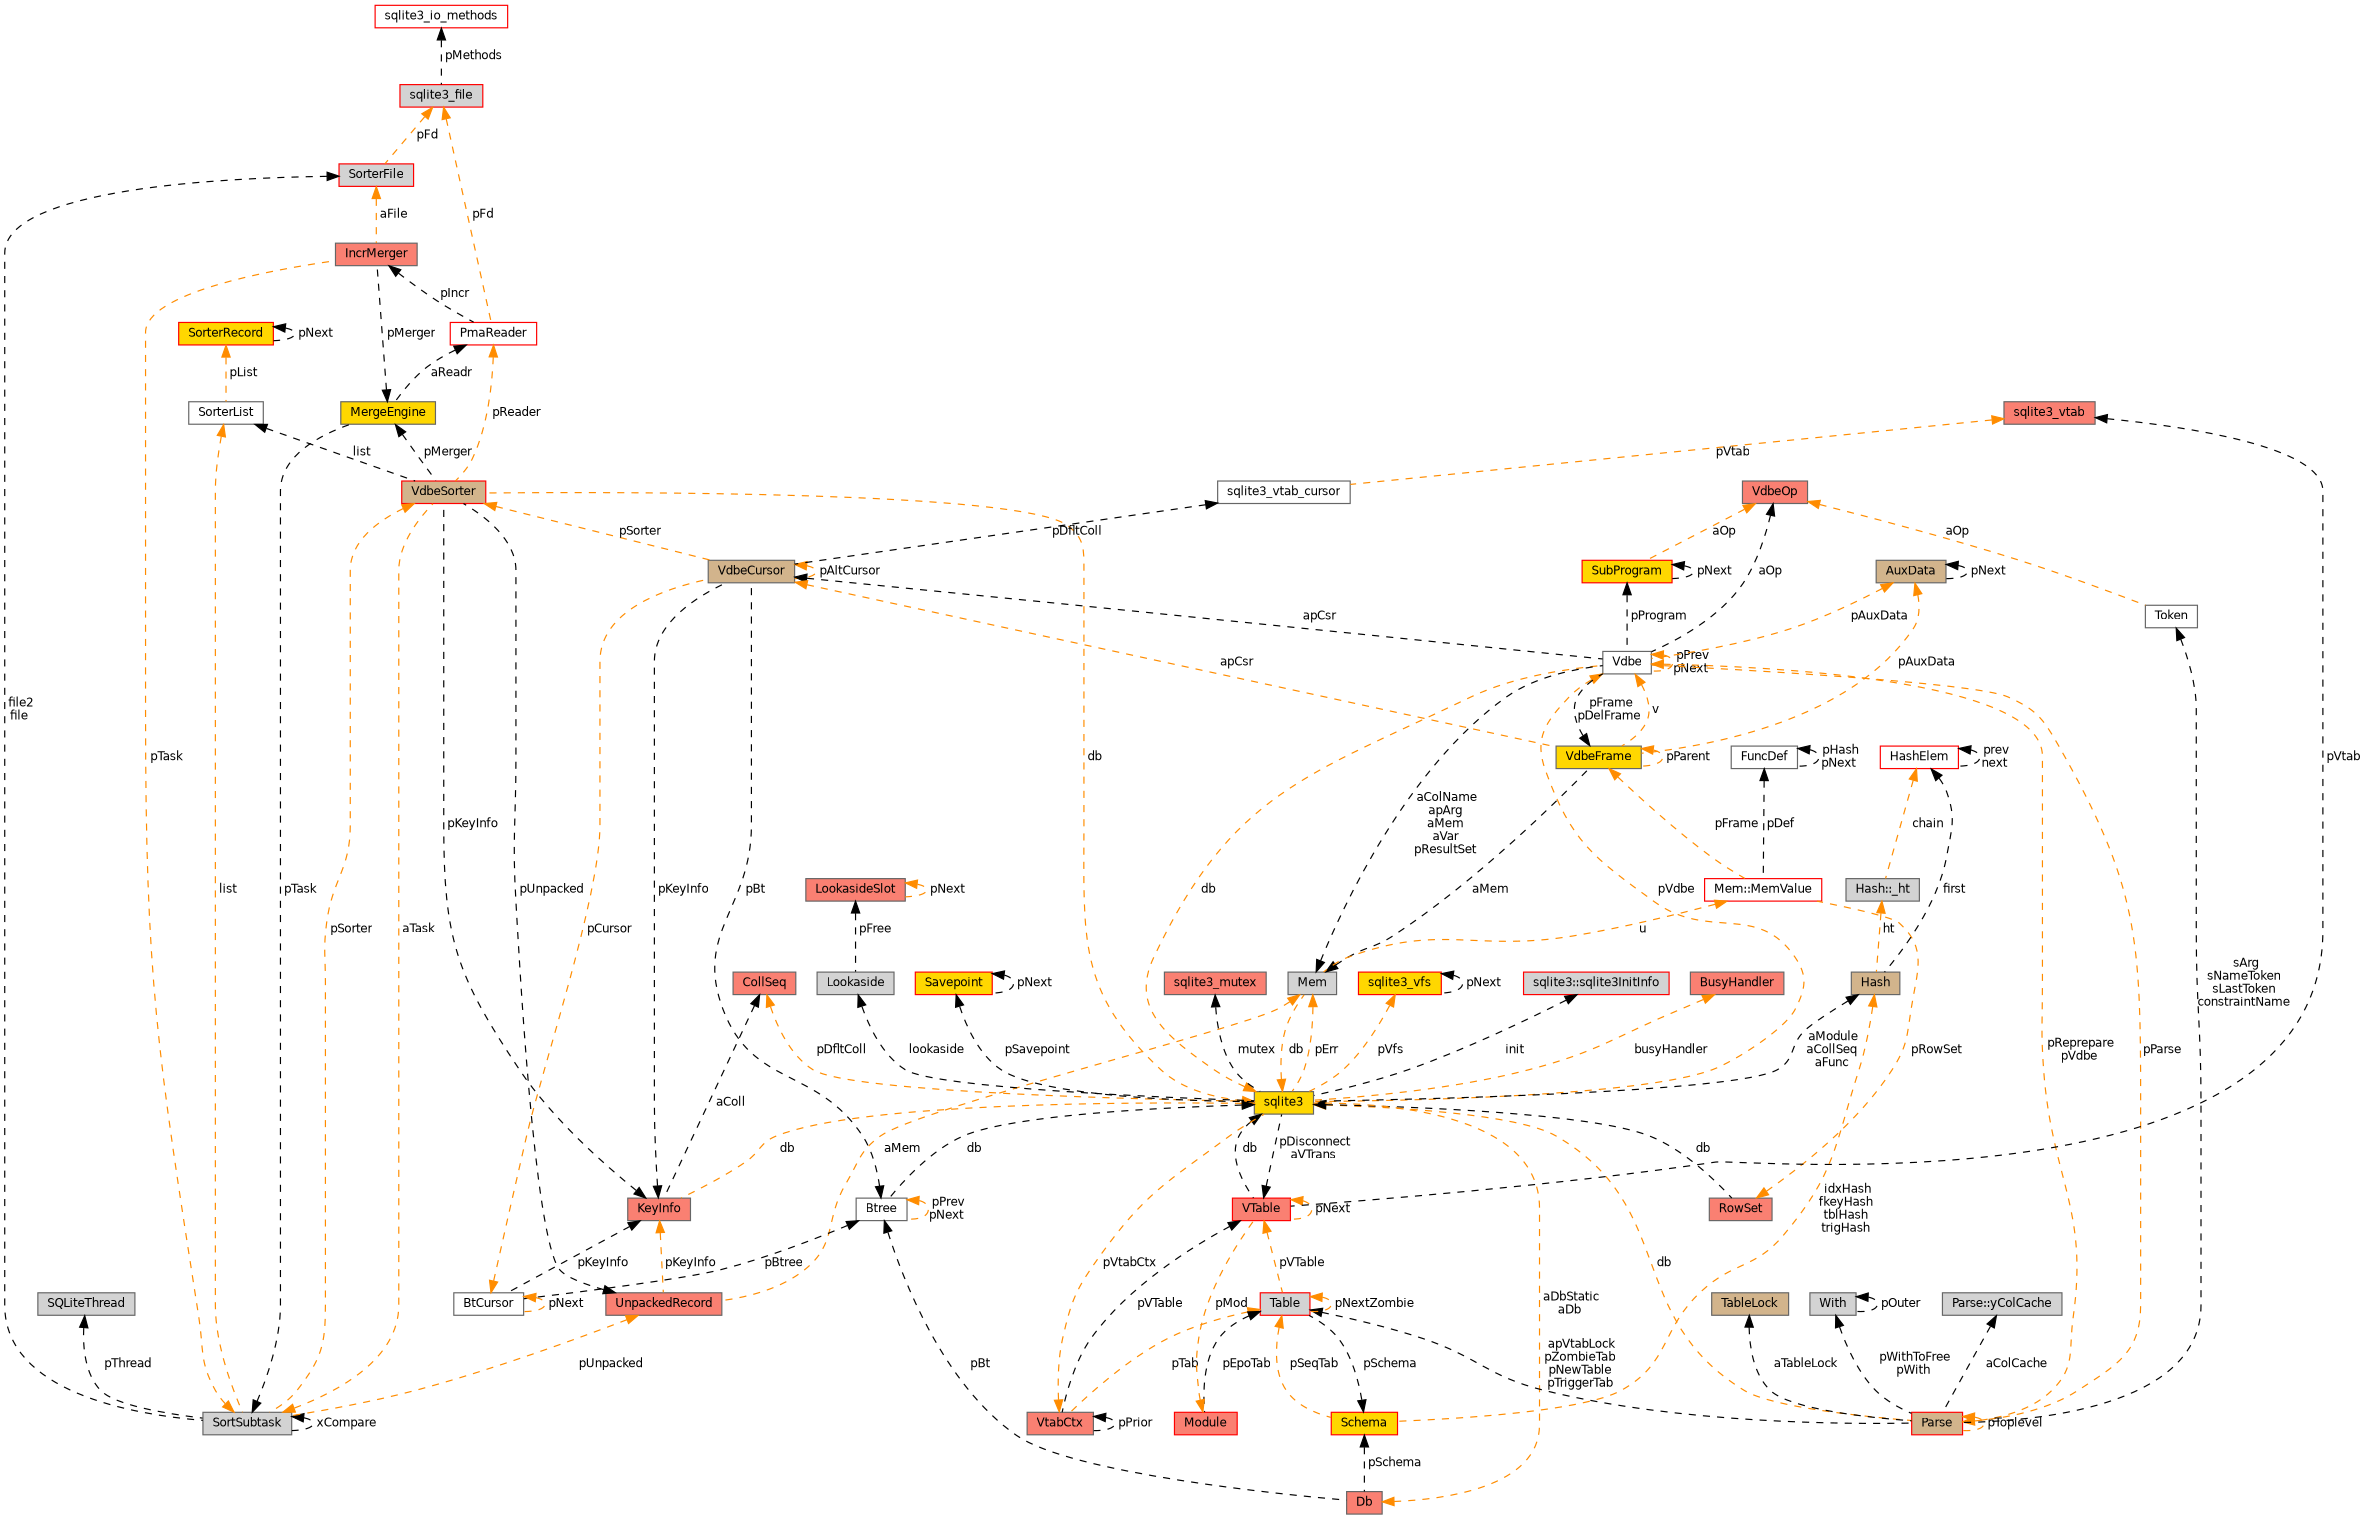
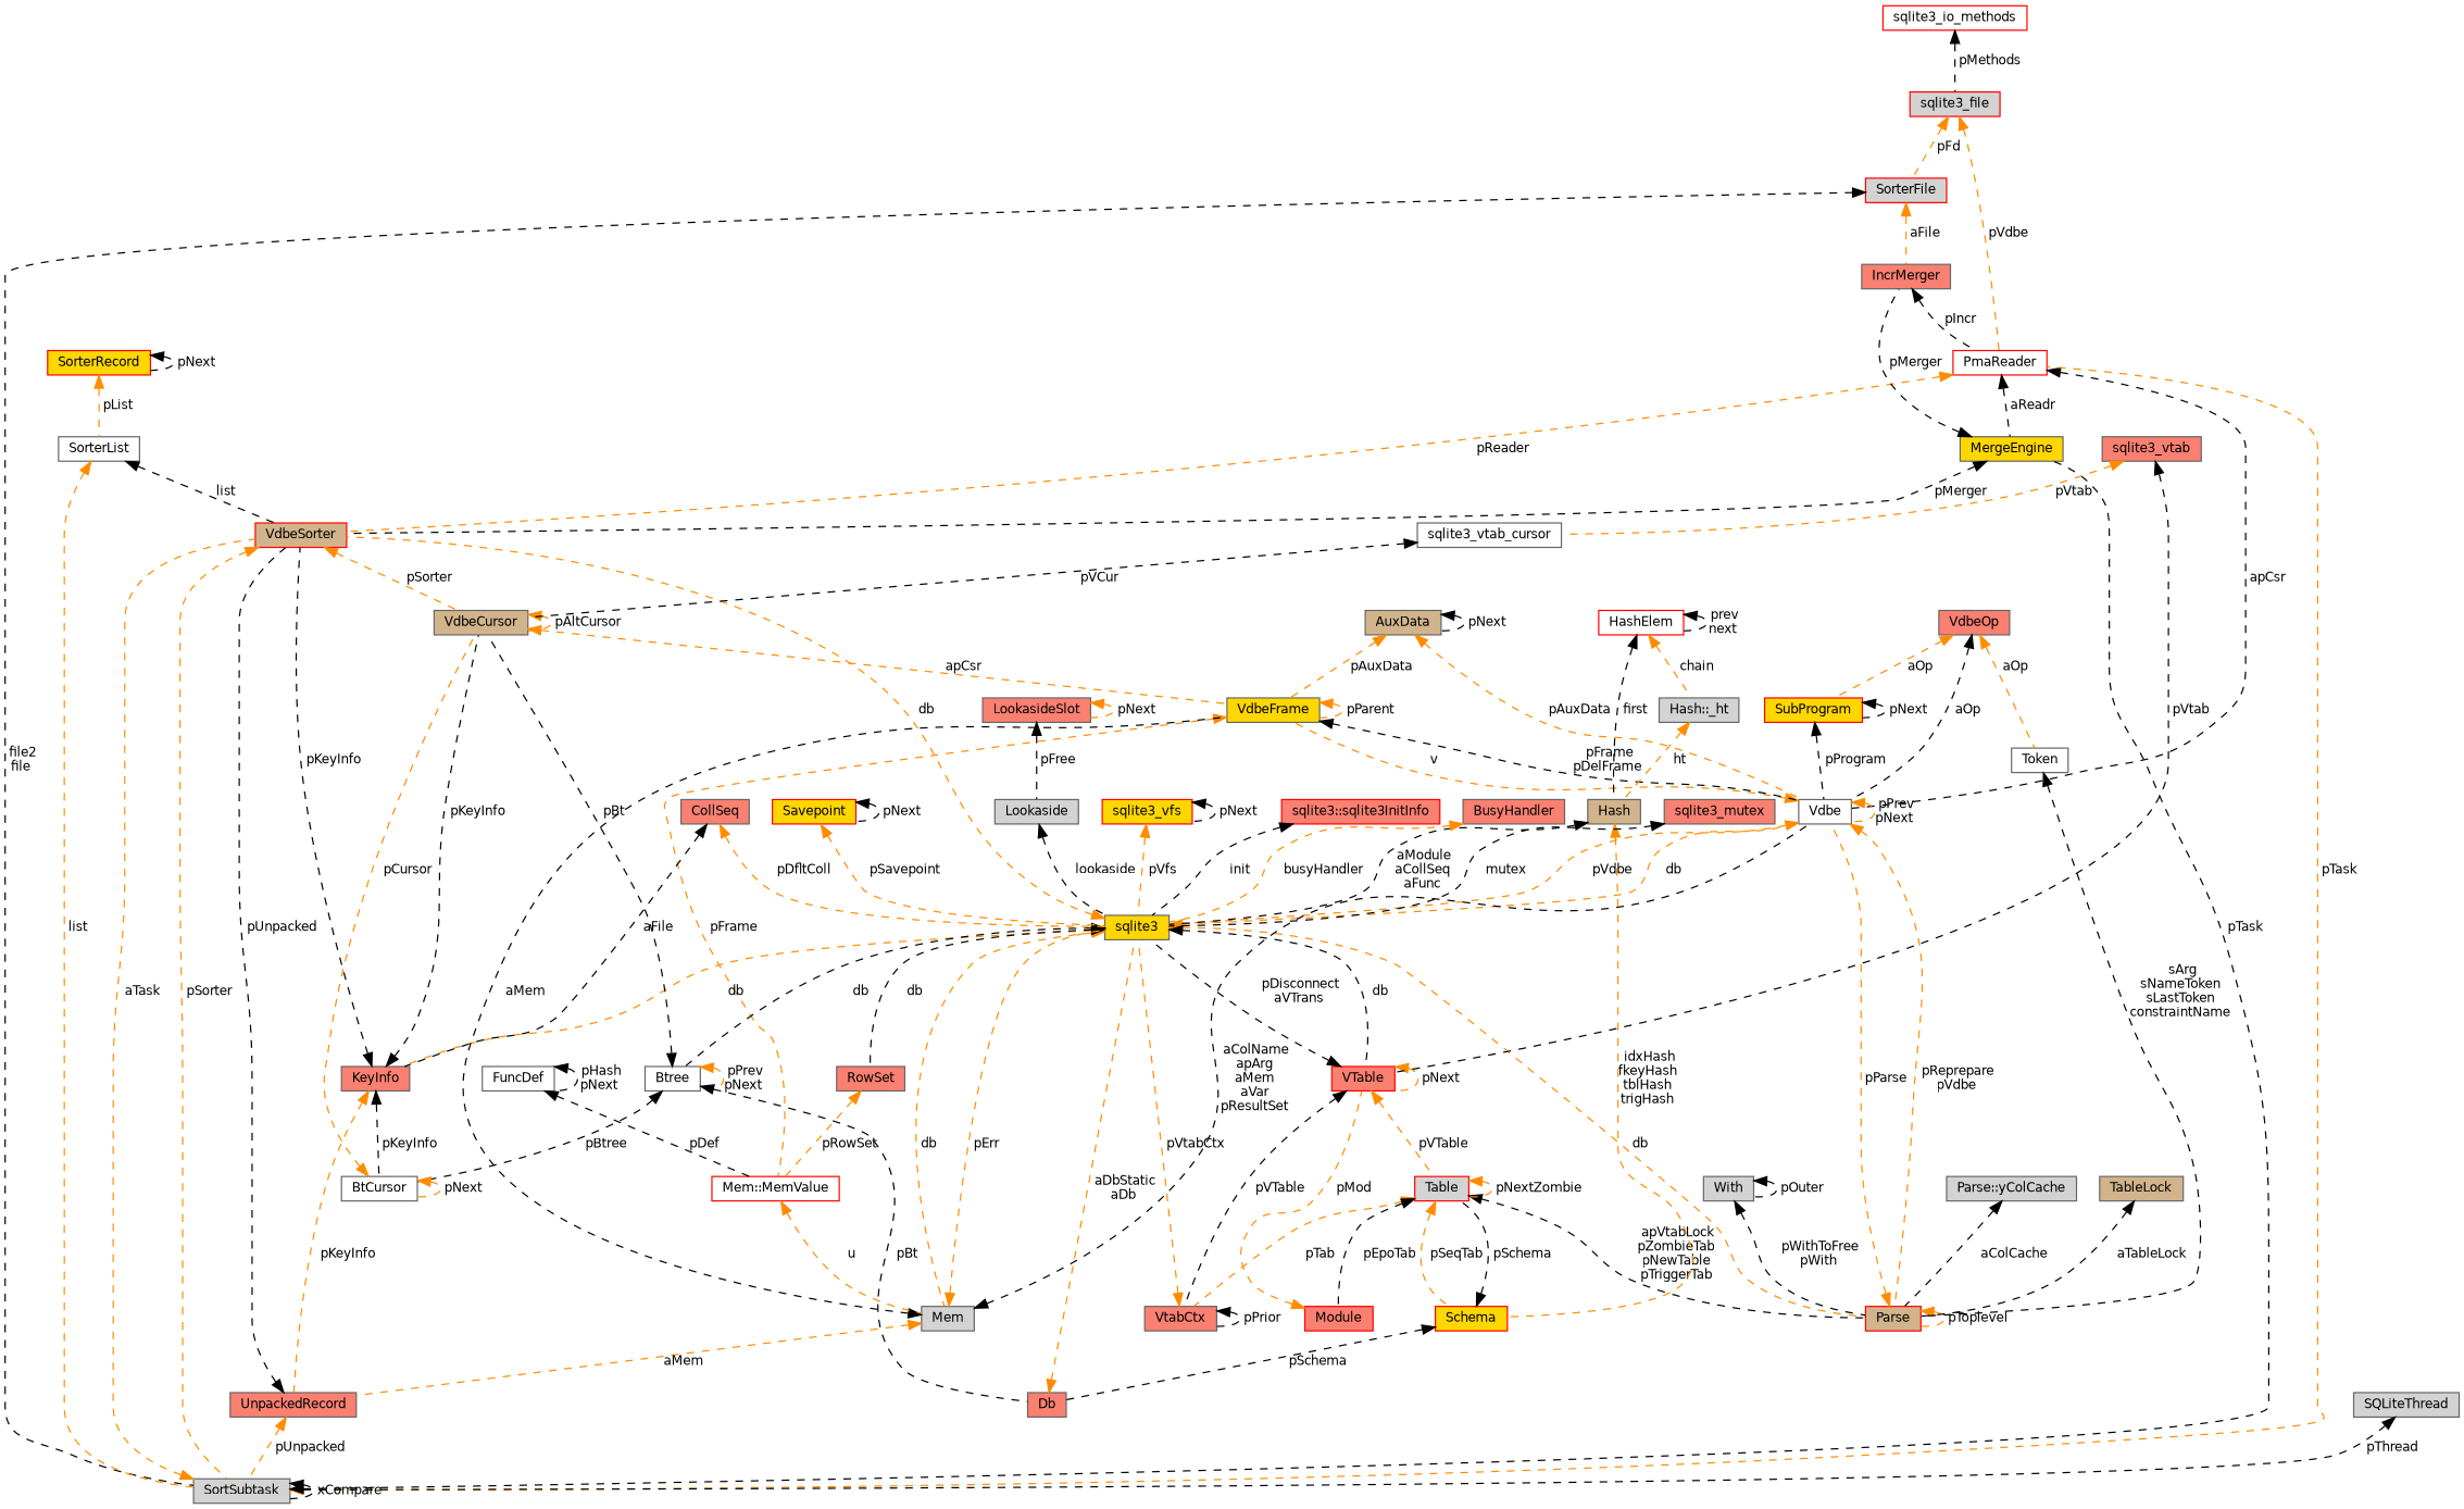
  digraph {
    node [color=gray40 fillcolor=salmon fontname=Helvetica fontsize=10 shape=record style=filled]
    edge [color=black dir=back fontname=Helvetica fontsize=10 labelfontname=Helvetica labelfontsize=10 style=dashed]
    n1 [fontcolor=black height=0.2 label=IncrMerger width=0.4]
    n2 [color=red fillcolor=white height=0.2 label=PmaReader width=0.4]
    n3 [fillcolor=gold height=0.2 label=MergeEngine width=0.4]
    n4 [color=red fillcolor=tan height=0.2 label=VdbeSorter width=0.4]
    n5 [fillcolor=lightgrey height=0.2 label=SortSubtask width=0.4]
    n6 [fillcolor=tan height=0.2 label=VdbeCursor width=0.4]
    n7 [color=red fillcolor=lightgrey height=0.2 label=sqlite3_file width=0.4]
    n8 [color=red fillcolor=lightgrey height=0.2 label=SorterFile width=0.4]
    n9 [color=red fillcolor=white height=0.2 label=sqlite3_io_methods width=0.4]
    n10 [fillcolor=white height=0.2 label=SorterList width=0.4]
    n11 [color=red fillcolor=gold height=0.2 label=SorterRecord width=0.4]
    n12 [fillcolor=white height=0.2 label=Vdbe width=0.4]
    n13 [fillcolor=gold height=0.2 label=VdbeFrame width=0.4]
    n14 [fillcolor=gold height=0.2 label=sqlite3 width=0.4]
    n15 [fillcolor=lightgrey height=0.2 label=Mem width=0.4]
    n16 [height=0.2 label=KeyInfo width=0.4]
    n17 [fillcolor=white height=0.2 label=Btree width=0.4]
    n18 [color=red fillcolor=tan height=0.2 label=Parse width=0.4]
    n19 [color=red height=0.2 label=VTable width=0.4]
    n20 [height=0.2 label=RowSet width=0.4]
    n21 [height=0.2 label=UnpackedRecord width=0.4]
    n22 [fillcolor=white height=0.2 label=BtCursor width=0.4]
    n23 [height=0.2 label=Db width=0.4]
    n24 [color=red fillcolor=lightgrey height=0.2 label=Table width=0.4]
    n25 [height=0.2 label=VtabCtx width=0.4]
    n26 [color=red fillcolor=white height=0.2 label="Mem::MemValue" width=0.4]
    n27 [fillcolor=tan height=0.2 label=AuxData width=0.4]
    n28 [color=red fillcolor=gold height=0.2 label=SubProgram width=0.4]
    n29 [height=0.2 label=VdbeOp width=0.4]
    n30 [fillcolor=white height=0.2 label=Token width=0.4]
    n31 [height=0.2 label=CollSeq width=0.4]
    n32 [fillcolor=white height=0.2 label=sqlite3_vtab_cursor width=0.4]
    n33 [height=0.2 label=sqlite3_vtab width=0.4]
    n34 [fillcolor=tan height=0.2 label=TableLock width=0.4]
    n35 [fillcolor=lightgrey height=0.2 label=With width=0.4]
    n36 [fillcolor=lightgrey height=0.2 label="Parse::yColCache" width=0.4]
    n37 [color=red fillcolor=gold height=0.2 label=Schema width=0.4]
    n38 [color=red height=0.2 label=Module width=0.4]
    n39 [fillcolor=tan height=0.2 label=Hash width=0.4]
    n40 [fillcolor=lightgrey height=0.2 label="Hash::_ht" width=0.4]
    n41 [color=red fillcolor=white height=0.2 label=HashElem width=0.4]
    n42 [fillcolor=white height=0.2 label=FuncDef width=0.4]
    n43 [color=red fillcolor=gold height=0.2 label=Savepoint width=0.4]
    n44 [fillcolor=lightgrey height=0.2 label=Lookaside width=0.4]
    n45 [height=0.2 label=LookasideSlot width=0.4]
    n46 [height=0.2 label=sqlite3_mutex width=0.4]
    n47 [color=red fillcolor=gold height=0.2 label=sqlite3_vfs width=0.4]
-   n48 [color=red fillcolor=lightgrey height=0.2 label="sqlite3::sqlite3InitInfo" width=0.4]
+   n48 [color=red height=0.2 label="sqlite3::sqlite3InitInfo" width=0.4]
    n49 [height=0.2 label=BusyHandler width=0.4]
    n50 [fillcolor=lightgrey height=0.2 label=SQLiteThread width=0.4]
    n1 -> n2 [label=" pIncr"]
    n2 -> n3 [label=" aReadr"]
    n2 -> n4 [color=darkorange label=" pReader"]
    n3 -> n1 [label=" pMerger"]
    n3 -> n4 [label=" pMerger"]
    n4 -> n5 [color=darkorange label=" pSorter"]
    n4 -> n6 [color=darkorange label=" pSorter"]
-   n5 -> n1 [color=darkorange label=" pTask"]
+   n5 -> n2 [color=darkorange label=" pTask"]
    n5 -> n3 [label=" pTask"]
    n5 -> n4 [color=darkorange label=" aTask"]
    n5 -> n5 [label=" xCompare"]
    n6 -> n6 [color=darkorange label=" pAltCursor"]
-   n6 -> n12 [label=" apCsr"]
+   n2 -> n12 [label=" apCsr"]
    n6 -> n13 [color=darkorange label=" apCsr"]
-   n7 -> n2 [color=darkorange label=" pFd"]
+   n7 -> n2 [color=darkorange label=" pVdbe"]
    n7 -> n8 [color=darkorange label=" pFd"]
    n8 -> n1 [color=darkorange label=" aFile"]
    n8 -> n5 [label=" file2\nfile"]
    n9 -> n7 [label=" pMethods"]
    n10 -> n4 [label=" list"]
    n10 -> n5 [color=darkorange label=" list"]
    n11 -> n10 [color=darkorange label=" pList"]
    n11 -> n11 [label=" pNext"]
    n12 -> n12 [color=darkorange label=" pPrev\npNext"]
    n12 -> n13 [color=darkorange label=" v"]
    n12 -> n14 [color=darkorange label=" pVdbe"]
    n12 -> n18 [color=darkorange label=" pReprepare\npVdbe"]
    n13 -> n12 [label=" pFrame\npDelFrame"]
    n13 -> n13 [color=darkorange label=" pParent"]
    n13 -> n26 [color=darkorange label=" pFrame"]
    n14 -> n4 [color=darkorange label=" db"]
    n14 -> n12 [color=darkorange label=" db"]
    n14 -> n15 [color=darkorange label=" db"]
    n14 -> n16 [color=darkorange label=" db"]
    n14 -> n17 [label=" db"]
    n14 -> n18 [color=darkorange label=" db"]
    n14 -> n19 [label=" db"]
    n14 -> n20 [label=" db"]
    n15 -> n12 [label=" aColName\napArg\naMem\naVar\npResultSet"]
    n15 -> n13 [label=" aMem"]
    n15 -> n14 [color=darkorange label=" pErr"]
    n15 -> n21 [color=darkorange label=" aMem"]
    n16 -> n4 [label=" pKeyInfo"]
    n16 -> n6 [label=" pKeyInfo"]
    n16 -> n21 [color=darkorange label=" pKeyInfo"]
    n16 -> n22 [label=" pKeyInfo"]
    n17 -> n6 [label=" pBt"]
    n17 -> n17 [color=darkorange label=" pPrev\npNext"]
    n17 -> n22 [label=" pBtree"]
    n17 -> n23 [label=" pBt"]
    n18 -> n12 [color=darkorange label=" pParse"]
    n18 -> n18 [color=darkorange label=" pToplevel"]
    n19 -> n14 [label=" pDisconnect\naVTrans"]
    n19 -> n19 [color=darkorange label=" pNext"]
    n19 -> n24 [color=darkorange label=" pVTable"]
    n19 -> n25 [label=" pVTable"]
    n20 -> n26 [color=darkorange label=" pRowSet"]
    n21 -> n4 [label=" pUnpacked"]
    n21 -> n5 [color=darkorange label=" pUnpacked"]
    n22 -> n6 [color=darkorange label=" pCursor"]
    n22 -> n22 [color=darkorange label=" pNext"]
    n23 -> n14 [color=darkorange label=" aDbStatic\naDb"]
    n24 -> n18 [label=" apVtabLock\npZombieTab\npNewTable\npTriggerTab"]
    n24 -> n24 [color=darkorange label=" pNextZombie"]
    n24 -> n25 [color=darkorange label=" pTab"]
    n24 -> n37 [color=darkorange label=" pSeqTab"]
    n24 -> n38 [label=" pEpoTab"]
    n25 -> n14 [color=darkorange label=" pVtabCtx"]
    n25 -> n25 [label=" pPrior"]
    n26 -> n15 [color=darkorange label=" u"]
    n27 -> n12 [color=darkorange label=" pAuxData"]
    n27 -> n13 [color=darkorange label=" pAuxData"]
    n27 -> n27 [label=" pNext"]
    n28 -> n12 [label=" pProgram"]
    n28 -> n28 [label=" pNext"]
    n29 -> n12 [label=" aOp"]
    n29 -> n28 [color=darkorange label=" aOp"]
    n29 -> n30 [color=darkorange label=" aOp"]
    n30 -> n18 [label=" sArg\nsNameToken\nsLastToken\nconstraintName"]
    n31 -> n14 [color=darkorange label=" pDfltColl"]
-   n31 -> n16 [label=" aColl"]
-   n32 -> n6 [label=" pDfltColl"]
+   n31 -> n16 [label=" aFile"]
+   n32 -> n6 [label=" pVCur"]
    n33 -> n19 [label=" pVtab"]
    n33 -> n32 [color=darkorange label=" pVtab"]
    n34 -> n18 [label=" aTableLock"]
    n35 -> n18 [label=" pWithToFree\npWith"]
    n35 -> n35 [label=" pOuter"]
    n36 -> n18 [label=" aColCache"]
    n37 -> n23 [label=" pSchema"]
    n37 -> n24 [label=" pSchema"]
    n38 -> n19 [color=darkorange label=" pMod"]
    n39 -> n14 [label=" aModule\naCollSeq\naFunc"]
    n39 -> n37 [color=darkorange label=" idxHash\nfkeyHash\ntblHash\ntrigHash"]
    n40 -> n39 [color=darkorange label=" ht"]
    n41 -> n39 [label=" first"]
    n41 -> n40 [color=darkorange label=" chain"]
    n41 -> n41 [label=" prev\nnext"]
    n42 -> n26 [label=" pDef"]
    n42 -> n42 [label=" pHash\npNext"]
-   n43 -> n14 [label=" pSavepoint"]
+   n43 -> n14 [color=darkorange label=" pSavepoint"]
    n43 -> n43 [label=" pNext"]
    n44 -> n14 [label=" lookaside"]
    n45 -> n44 [label=" pFree"]
    n45 -> n45 [color=darkorange label=" pNext"]
    n46 -> n14 [label=" mutex"]
    n47 -> n14 [color=darkorange label=" pVfs"]
    n47 -> n47 [label=" pNext"]
    n48 -> n14 [label=" init"]
    n49 -> n14 [color=darkorange label=" busyHandler"]
    n50 -> n5 [label=" pThread"]
  }
